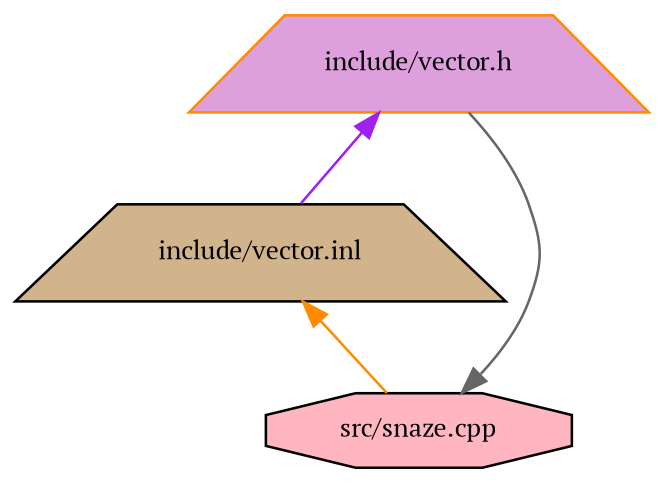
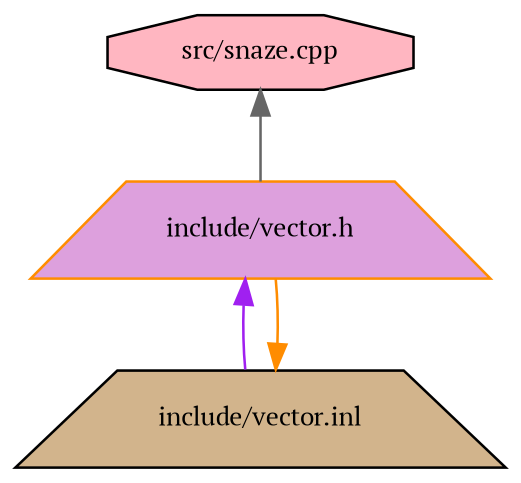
  digraph {
    fontname="PT Serif"
    node [color=black fontname="PT Serif" fontsize=10 shape=trapezium style=filled]
    edge [dir=back fontname="PT Serif" fontsize=10 labelfontname=Helvetica labelfontsize=10 style=solid]
    n1 [color=darkorange fillcolor=plum fontcolor=black height=0.2 label="include/vector.h" width=0.4]
    n2 [fillcolor=tan height=0.2 label="include/vector.inl" width=0.4]
    n3 [fillcolor=lightpink height=0.2 label="src/snaze.cpp" shape=octagon width=0.4]
    n1 -> n2 [color=purple]
-   n2 -> n3 [color=darkorange]
+   n2 -> n1 [color=darkorange]
    n3 -> n1 [color=gray40]
  }
